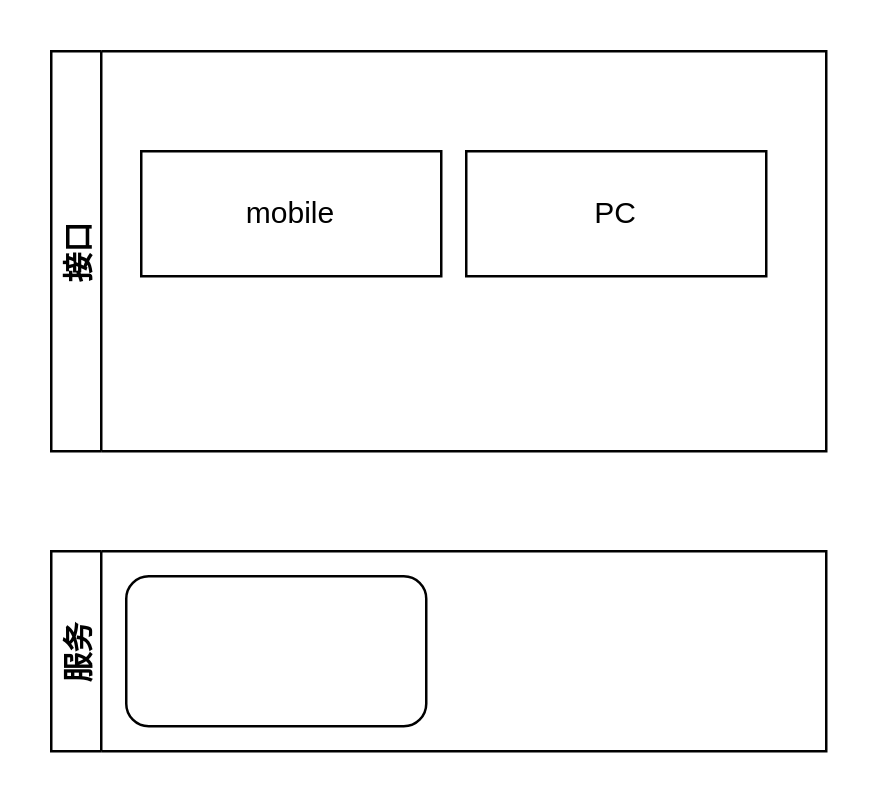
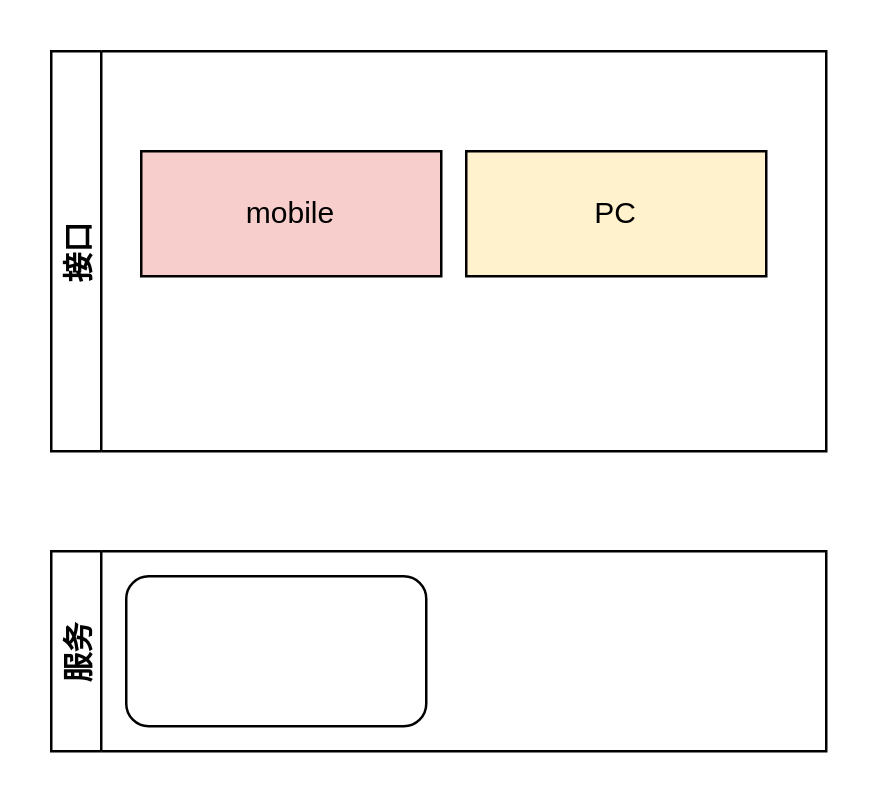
  <mxCell id="0" />
  <mxCell id="1" parent="0" />
  <mxCell id="2" value="服务" style="swimlane;startSize=20;horizontal=0;childLayout=treeLayout;horizontalTree=1;resizable=0;containerType=tree;fontSize=12;" parent="1" vertex="1"><mxGeometry x="20" y="220" width="310" height="80" as="geometry" /></mxCell>
  <mxCell id="3" value="" style="rounded=1;whiteSpace=wrap;html=1;" vertex="1" parent="2"><mxGeometry x="30" y="10" width="120" height="60" as="geometry" /></mxCell>
  <mxCell id="4" value="接口" style="swimlane;startSize=20;horizontal=0;childLayout=treeLayout;horizontalTree=1;sortEdges=1;resizable=0;containerType=tree;fontSize=12;" vertex="1" parent="1"><mxGeometry x="20" y="20" width="310" height="160" as="geometry" /></mxCell>
- <mxCell id="5" value="mobile" style="rounded=0;whiteSpace=wrap;html=1;" vertex="1" parent="4"><mxGeometry x="36" y="40" width="120" height="50" as="geometry" /></mxCell>
- <mxCell id="6" value="PC" style="rounded=0;whiteSpace=wrap;html=1;" parent="4" vertex="1"><mxGeometry x="166" y="40" width="120" height="50" as="geometry" /></mxCell>
+ <mxCell id="5" value="mobile" style="rounded=0;whiteSpace=wrap;html=1;fillColor=#f8cecc;" vertex="1" parent="4"><mxGeometry x="36" y="40" width="120" height="50" as="geometry" /></mxCell>
+ <mxCell id="6" value="PC" style="rounded=0;whiteSpace=wrap;html=1;fillColor=#fff2cc;" parent="4" vertex="1"><mxGeometry x="166" y="40" width="120" height="50" as="geometry" /></mxCell>
